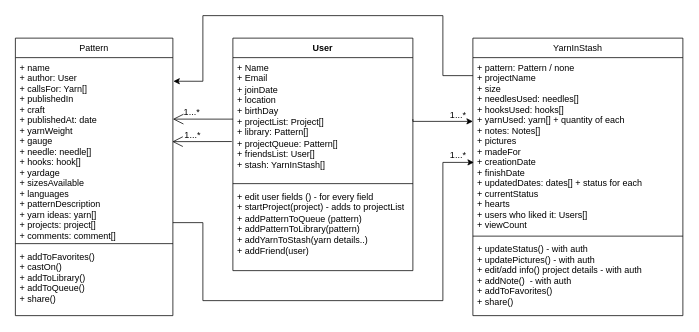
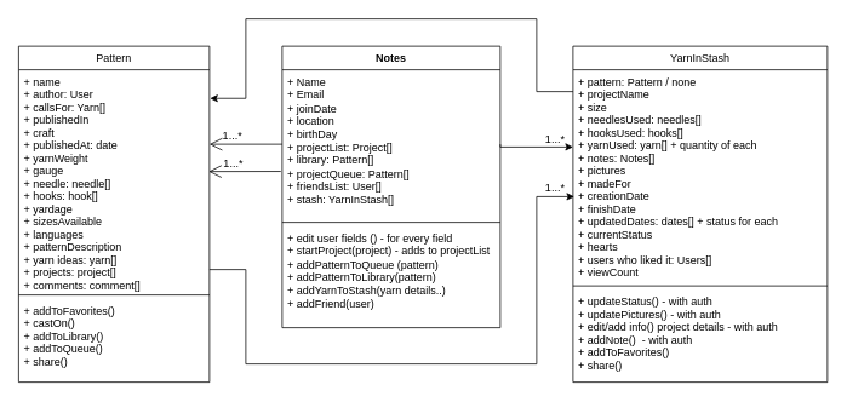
  <mxCell id="0" />
  <mxCell id="1" parent="0" />
  <mxCell id="2" value="Pattern" style="swimlane;fontStyle=0;align=center;verticalAlign=top;childLayout=stackLayout;horizontal=1;startSize=26;horizontalStack=0;resizeParent=1;resizeLast=0;collapsible=1;marginBottom=0;rounded=0;shadow=0;strokeWidth=1;" parent="1" vertex="1"><mxGeometry x="20" y="50" width="210" height="370" as="geometry"><mxRectangle x="340" y="380" width="170" height="26" as="alternateBounds" /></mxGeometry></mxCell>
  <mxCell id="3" value="+ name&#10;+ author: User&#10;+ callsFor: Yarn[]&#10;+ publishedIn&#10;+ craft&#10;+ publishedAt: date&#10;+ yarnWeight&#10;+ gauge&#10;+ needle: needle[] &#10;+ hooks: hook[]&#10;+ yardage&#10;+ sizesAvailable&#10;+ languages&#10;+ patternDescription&#10;+ yarn ideas: yarn[]&#10;+ projects: project[]&#10;+ comments: comment[]&#10;" style="text;align=left;verticalAlign=top;spacingLeft=4;spacingRight=4;overflow=hidden;rotatable=0;points=[[0,0.5],[1,0.5]];portConstraint=eastwest;" parent="2" vertex="1"><mxGeometry y="26" width="210" height="244" as="geometry" /></mxCell>
  <mxCell id="4" value="" style="line;html=1;strokeWidth=1;align=left;verticalAlign=middle;spacingTop=-1;spacingLeft=3;spacingRight=3;rotatable=0;labelPosition=right;points=[];portConstraint=eastwest;" parent="2" vertex="1"><mxGeometry y="270" width="210" height="8" as="geometry" /></mxCell>
  <mxCell id="5" value="+ addToFavorites()&#10;+ castOn()&#10;+ addToLibrary()&#10;+ addToQueue()&#10;+ share()" style="text;align=left;verticalAlign=top;spacingLeft=4;spacingRight=4;overflow=hidden;rotatable=0;points=[[0,0.5],[1,0.5]];portConstraint=eastwest;" vertex="1" parent="2"><mxGeometry y="278" width="210" height="92" as="geometry" /></mxCell>
  <mxCell id="6" value="YarnInStash" style="swimlane;fontStyle=0;align=center;verticalAlign=top;childLayout=stackLayout;horizontal=1;startSize=26;horizontalStack=0;resizeParent=1;resizeLast=0;collapsible=1;marginBottom=0;rounded=0;shadow=0;strokeWidth=1;" parent="1" vertex="1"><mxGeometry x="630" y="50" width="280" height="370" as="geometry"><mxRectangle x="550" y="140" width="160" height="26" as="alternateBounds" /></mxGeometry></mxCell>
  <mxCell id="7" value="" style="edgeStyle=orthogonalEdgeStyle;rounded=0;orthogonalLoop=1;jettySize=auto;html=1;exitX=1;exitY=0.5;exitDx=0;exitDy=0;" edge="1" parent="6" source="12"><mxGeometry relative="1" as="geometry"><mxPoint x="-70.24" y="111.053" as="sourcePoint" /><mxPoint y="111" as="targetPoint" /><Array as="points"><mxPoint x="-80" y="111" /></Array></mxGeometry></mxCell>
  <mxCell id="8" value="+ pattern: Pattern / none&#10;+ projectName&#10;+ size&#10;+ needlesUsed: needles[]&#10;+ hooksUsed: hooks[]&#10;+ yarnUsed: yarn[] + quantity of each&#10;+ notes: Notes[]&#10;+ pictures&#10;+ madeFor&#10;+ creationDate&#10;+ finishDate&#10;+ updatedDates: dates[] + status for each&#10;+ currentStatus&#10;+ hearts&#10;+ users who liked it: Users[]&#10;+ viewCount&#10;" style="text;align=left;verticalAlign=top;spacingLeft=4;spacingRight=4;overflow=hidden;rotatable=0;points=[[0,0.5],[1,0.5]];portConstraint=eastwest;" parent="6" vertex="1"><mxGeometry y="26" width="280" height="234" as="geometry" /></mxCell>
  <mxCell id="9" value="" style="line;html=1;strokeWidth=1;align=left;verticalAlign=middle;spacingTop=-1;spacingLeft=3;spacingRight=3;rotatable=0;labelPosition=right;points=[];portConstraint=eastwest;" parent="6" vertex="1"><mxGeometry y="260" width="280" height="8" as="geometry" /></mxCell>
  <mxCell id="10" value="+ updateStatus() - with auth&#10;+ updatePictures() - with auth&#10;+ edit/add info() project details - with auth&#10;+ addNote()  - with auth&#10;+ addToFavorites()&#10;+ share()" style="text;align=left;verticalAlign=top;spacingLeft=4;spacingRight=4;overflow=hidden;rotatable=0;points=[[0,0.5],[1,0.5]];portConstraint=eastwest;" vertex="1" parent="6"><mxGeometry y="268" width="280" height="102" as="geometry" /></mxCell>
- <mxCell id="11" value="User" style="swimlane;fontStyle=1;align=center;verticalAlign=top;childLayout=stackLayout;horizontal=1;startSize=26;horizontalStack=0;resizeParent=1;resizeParentMax=0;resizeLast=0;collapsible=1;marginBottom=0;whiteSpace=wrap;html=1;" vertex="1" parent="1"><mxGeometry x="310" y="50" width="240" height="310" as="geometry" /></mxCell>
+ <mxCell id="11" value="Notes" style="swimlane;fontStyle=1;align=center;verticalAlign=top;childLayout=stackLayout;horizontal=1;startSize=26;horizontalStack=0;resizeParent=1;resizeParentMax=0;resizeLast=0;collapsible=1;marginBottom=0;whiteSpace=wrap;html=1;" vertex="1" parent="1"><mxGeometry x="310" y="50" width="240" height="310" as="geometry" /></mxCell>
  <mxCell id="12" value="+ Name&lt;div&gt;+ Email&lt;/div&gt;&lt;div&gt;+ joinDate&lt;/div&gt;&lt;div&gt;+ location&lt;/div&gt;&lt;div&gt;+ birthDay&lt;/div&gt;&lt;div&gt;+ projectList: Project[]&lt;/div&gt;&lt;div&gt;+ library: Pattern[]&lt;/div&gt;&lt;div&gt;+ projectQueue: Pattern[]&lt;/div&gt;&lt;div&gt;+ friendsList: User[]&lt;/div&gt;&lt;div&gt;+ stash: YarnInStash[]&lt;/div&gt;&lt;div&gt;&lt;br&gt;&lt;/div&gt;" style="text;strokeColor=none;fillColor=none;align=left;verticalAlign=top;spacingLeft=4;spacingRight=4;overflow=hidden;rotatable=0;points=[[0,0.5],[1,0.5]];portConstraint=eastwest;whiteSpace=wrap;html=1;" vertex="1" parent="11"><mxGeometry y="26" width="240" height="164" as="geometry" /></mxCell>
  <mxCell id="13" value="" style="line;strokeWidth=1;fillColor=none;align=left;verticalAlign=middle;spacingTop=-1;spacingLeft=3;spacingRight=3;rotatable=0;labelPosition=right;points=[];portConstraint=eastwest;strokeColor=inherit;" vertex="1" parent="11"><mxGeometry y="190" width="240" height="8" as="geometry" /></mxCell>
  <mxCell id="14" value="+ edit user fields () - for every field&lt;div&gt;+ startProject(project) - adds to projectList&lt;/div&gt;&lt;div&gt;+ addPatternToQueue (pattern)&lt;/div&gt;&lt;div&gt;+ addPatternToLibrary(pattern)&lt;/div&gt;&lt;div&gt;+ addYarnToStash(yarn details..)&lt;/div&gt;&lt;div&gt;+ addFriend(user)&lt;/div&gt;" style="text;strokeColor=none;fillColor=none;align=left;verticalAlign=top;spacingLeft=4;spacingRight=4;overflow=hidden;rotatable=0;points=[[0,0.5],[1,0.5]];portConstraint=eastwest;whiteSpace=wrap;html=1;" vertex="1" parent="11"><mxGeometry y="198" width="240" height="112" as="geometry" /></mxCell>
  <mxCell id="15" value="" style="endArrow=open;endFill=1;endSize=12;html=1;rounded=0;exitX=0;exitY=0.5;exitDx=0;exitDy=0;entryX=1;entryY=0.336;entryDx=0;entryDy=0;entryPerimeter=0;" edge="1" parent="1" source="12" target="3"><mxGeometry width="160" relative="1" as="geometry"><mxPoint x="390" y="240" as="sourcePoint" /><mxPoint x="550" y="240" as="targetPoint" /></mxGeometry></mxCell>
  <mxCell id="16" value="" style="endArrow=open;endFill=1;endSize=12;html=1;rounded=0;exitX=-0.006;exitY=0.67;exitDx=0;exitDy=0;entryX=0.996;entryY=0.451;entryDx=0;entryDy=0;entryPerimeter=0;exitPerimeter=0;" edge="1" parent="1"><mxGeometry width="160" relative="1" as="geometry"><mxPoint x="308.56" y="187.88" as="sourcePoint" /><mxPoint x="229.16" y="188.044" as="targetPoint" /></mxGeometry></mxCell>
  <mxCell id="17" value="" style="edgeStyle=orthogonalEdgeStyle;rounded=0;orthogonalLoop=1;jettySize=auto;html=1;entryX=0.005;entryY=0.597;entryDx=0;entryDy=0;entryPerimeter=0;" edge="1" parent="1" source="3" target="8"><mxGeometry relative="1" as="geometry"><mxPoint x="240" y="295.938" as="sourcePoint" /><mxPoint x="627.76" y="210" as="targetPoint" /><Array as="points"><mxPoint x="270" y="296" /><mxPoint x="270" y="400" /><mxPoint x="590" y="400" /><mxPoint x="590" y="216" /></Array></mxGeometry></mxCell>
  <mxCell id="18" value="" style="edgeStyle=orthogonalEdgeStyle;rounded=0;orthogonalLoop=1;jettySize=auto;html=1;entryX=1.003;entryY=0.129;entryDx=0;entryDy=0;entryPerimeter=0;" edge="1" parent="1" source="8" target="3"><mxGeometry relative="1" as="geometry"><Array as="points"><mxPoint x="590" y="100" /><mxPoint x="590" y="20" /><mxPoint x="270" y="20" /><mxPoint x="270" y="107" /></Array></mxGeometry></mxCell>
  <mxCell id="19" value="1...*" style="text;html=1;align=center;verticalAlign=middle;resizable=0;points=[];autosize=1;strokeColor=none;fillColor=none;" vertex="1" parent="1"><mxGeometry x="590" y="191" width="40" height="30" as="geometry" /></mxCell>
  <mxCell id="20" value="1...*" style="text;html=1;align=center;verticalAlign=middle;resizable=0;points=[];autosize=1;strokeColor=none;fillColor=none;" vertex="1" parent="1"><mxGeometry x="590" y="138" width="40" height="30" as="geometry" /></mxCell>
  <mxCell id="21" value="1...*" style="text;html=1;align=center;verticalAlign=middle;resizable=0;points=[];autosize=1;strokeColor=none;fillColor=none;" vertex="1" parent="1"><mxGeometry x="236" y="164" width="40" height="30" as="geometry" /></mxCell>
  <mxCell id="22" value="1...*" style="text;html=1;align=center;verticalAlign=middle;resizable=0;points=[];autosize=1;strokeColor=none;fillColor=none;" vertex="1" parent="1"><mxGeometry x="235" y="134" width="40" height="30" as="geometry" /></mxCell>
